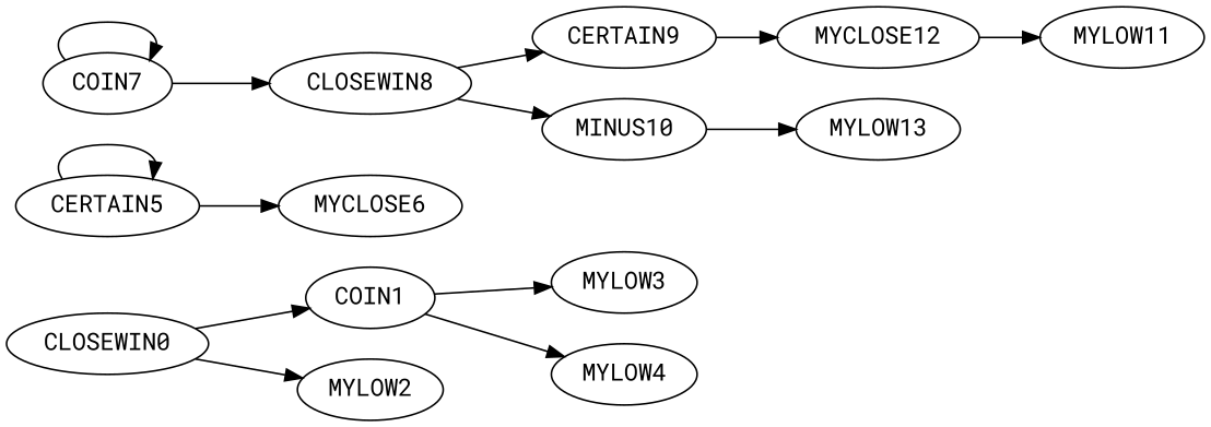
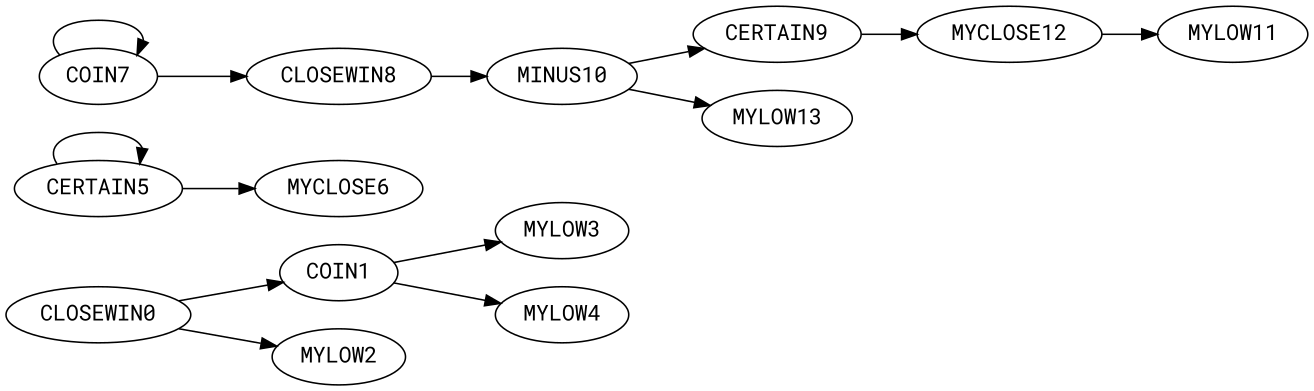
  digraph {
    fontname="Roboto Mono"
    rankdir=LR
    node [fontname="Roboto Mono"]
    edge [fontname="Roboto Mono"]
    CLOSEWIN0
    COIN1
    MYLOW2
    n4 [label=MYLOW3]
    MYLOW4
    CERTAIN5
    MYCLOSE6
    COIN7
    CLOSEWIN8
    CERTAIN9
    MINUS10
    MYCLOSE12
    MYLOW13
    MYLOW11
    CLOSEWIN0 -> COIN1
    CLOSEWIN0 -> MYLOW2
    COIN1 -> n4
    COIN1 -> MYLOW4
    CERTAIN5 -> CERTAIN5
    CERTAIN5 -> MYCLOSE6
    COIN7 -> COIN7
    COIN7 -> CLOSEWIN8
-   CLOSEWIN8 -> CERTAIN9
+   MINUS10 -> CERTAIN9
    CLOSEWIN8 -> MINUS10
    CERTAIN9 -> MYCLOSE12
    MINUS10 -> MYLOW13
    MYCLOSE12 -> MYLOW11
  }
